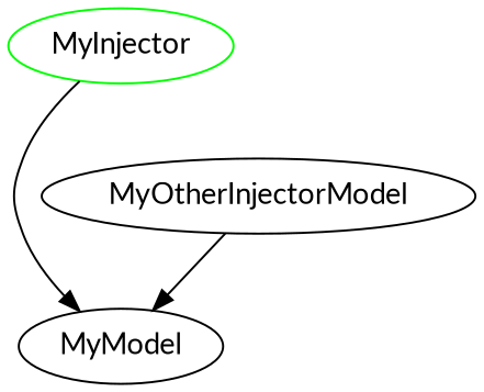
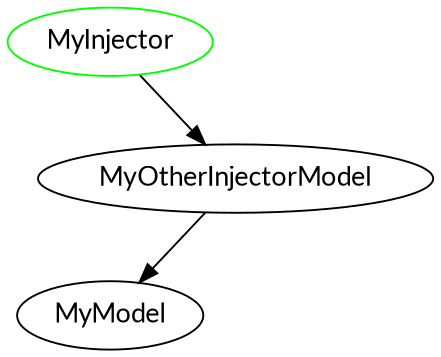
  digraph {
    fontname=Lato
    splines=true
    node [fontname=Lato]
    edge [fontname=Lato]
    n1 [color=green label=MyInjector]
    n2 [label=MyModel]
    n3 [label=MyOtherInjectorModel]
-   n1 -> n2
+   n1 -> n3
    n3 -> n2
  }
